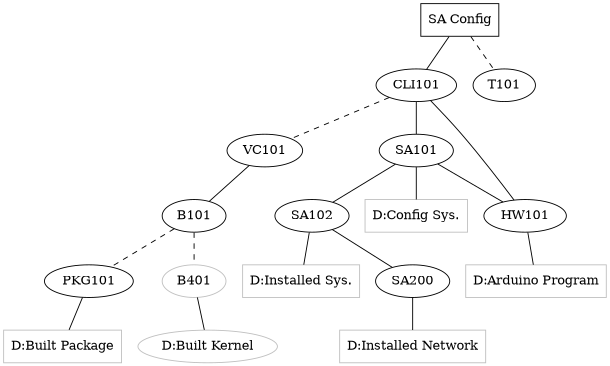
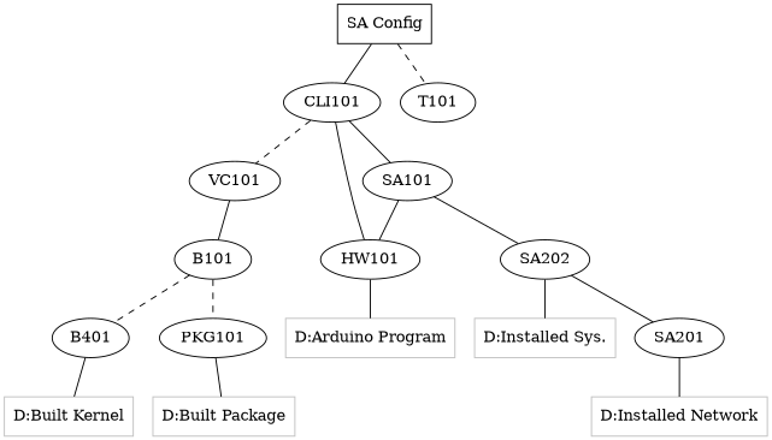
  graph {
    n1 [color=gray label="D:Built Package" shape=rectangle]
    n2 [color=gray label="D:Arduino Program" shape=rectangle]
-   n3 [color=gray label="D:Config Sys." shape=rectangle]
    n4 [color=gray label="D:Installed Sys." shape=rectangle]
    n5 [color=gray label="D:Installed Network" shape=rectangle]
-   n6 [color=gray label="D:Built Kernel" shape=ellipse]
+   n6 [color=gray label="D:Built Kernel" shape=rectangle]
    n7 [label="SA Config" shape=rectangle]
    CLI101
    T101
    VC101
    SA101
    HW101
    B101
-   SA102
-   B401 [color=gray]
+   SA102 [label=SA202]
+   B401
    PKG101
-   SA201 [label=SA200]
+   SA201
    n7 -- CLI101
    n7 -- T101 [style=dashed]
    CLI101 -- VC101 [style=dashed]
    CLI101 -- SA101
    CLI101 -- HW101
    VC101 -- B101 [style=solid]
-   SA101 -- n3
    SA101 -- HW101
    SA101 -- SA102
    HW101 -- n2
    B101 -- B401 [style=dashed]
    B101 -- PKG101 [style=dashed]
    SA102 -- n4
    SA102 -- SA201
    B401 -- n6
    PKG101 -- n1
    SA201 -- n5
  }
